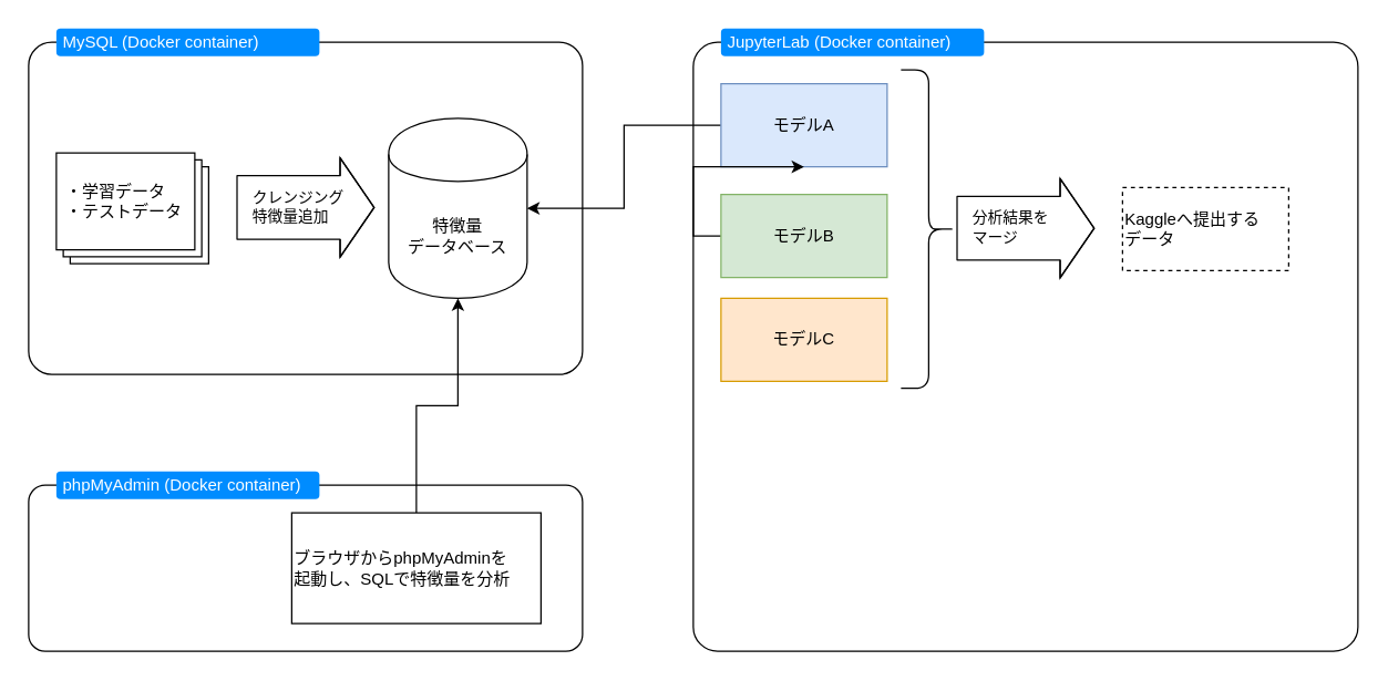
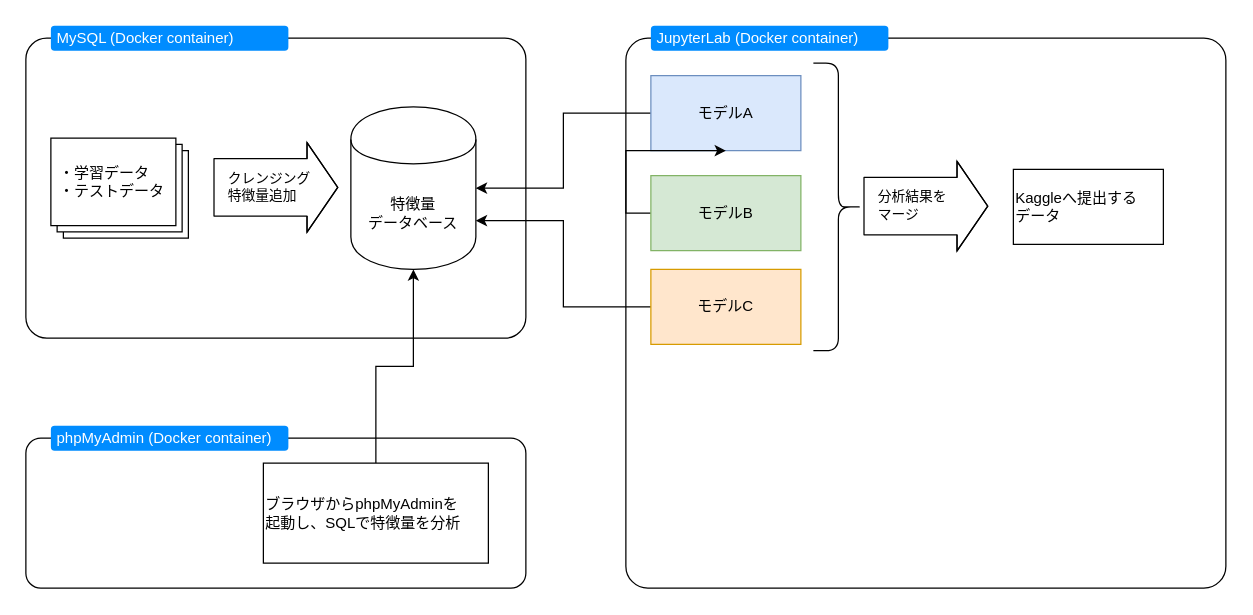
  <mxCell id="0" />
  <mxCell id="1" parent="0" />
  <mxCell id="2" value="" style="rounded=1;whiteSpace=wrap;html=1;arcSize=7;" vertex="1" parent="1"><mxGeometry x="20" y="30" width="400" height="240" as="geometry" /></mxCell>
  <mxCell id="3" value="" style="rounded=1;whiteSpace=wrap;html=1;arcSize=10;" vertex="1" parent="1"><mxGeometry x="20" y="350" width="400" height="120" as="geometry" /></mxCell>
  <mxCell id="4" value="" style="rounded=1;whiteSpace=wrap;html=1;arcSize=4;" vertex="1" parent="1"><mxGeometry x="500" y="30" width="480" height="440" as="geometry" /></mxCell>
  <mxCell id="5" value="特徴量&lt;br&gt;データベース" style="shape=cylinder;whiteSpace=wrap;html=1;boundedLbl=1;backgroundOutline=1;fillColor=#ffffff;align=center;" vertex="1" parent="1"><mxGeometry x="280" y="85" width="100" height="130" as="geometry" /></mxCell>
  <mxCell id="6" value="クレンジング&lt;br&gt;特徴量追加" style="shape=flexArrow;endArrow=classic;html=1;endWidth=24.844;endSize=7.859;width=45.882;align=left;" edge="1" parent="1"><mxGeometry x="-0.6" y="-10" width="50" height="50" relative="1" as="geometry"><mxPoint x="170" y="149.41" as="sourcePoint" /><mxPoint x="270" y="149.41" as="targetPoint" /><Array as="points"><mxPoint x="190" y="149.41" /></Array><mxPoint x="-10" y="-10" as="offset" /></mxGeometry></mxCell>
  <mxCell id="7" style="edgeStyle=orthogonalEdgeStyle;rounded=0;orthogonalLoop=1;jettySize=auto;html=1;entryX=1;entryY=0.5;entryDx=0;entryDy=0;align=left;" edge="1" parent="1" source="8" target="5"><mxGeometry relative="1" as="geometry" /></mxCell>
  <mxCell id="8" value="モデルA" style="rounded=0;whiteSpace=wrap;html=1;fillColor=#dae8fc;align=center;strokeColor=#6c8ebf;" vertex="1" parent="1"><mxGeometry x="520" y="60" width="120" height="60" as="geometry" /></mxCell>
+ <mxCell id="9" style="edgeStyle=orthogonalEdgeStyle;rounded=0;orthogonalLoop=1;jettySize=auto;html=1;entryX=1;entryY=0.7;entryDx=0;entryDy=0;align=left;" edge="1" parent="1" source="10" target="5"><mxGeometry relative="1" as="geometry" /></mxCell>
  <mxCell id="10" value="モデルC" style="rounded=0;whiteSpace=wrap;html=1;fillColor=#ffe6cc;align=center;strokeColor=#d79b00;" vertex="1" parent="1"><mxGeometry x="520" y="215" width="120" height="60" as="geometry" /></mxCell>
  <mxCell id="11" style="edgeStyle=orthogonalEdgeStyle;rounded=0;orthogonalLoop=1;jettySize=auto;html=1;exitX=0;exitY=0.5;exitDx=0;exitDy=0;align=left;" edge="1" parent="1" source="12" target="8"><mxGeometry relative="1" as="geometry" /></mxCell>
  <mxCell id="12" value="モデルB" style="rounded=0;whiteSpace=wrap;html=1;fillColor=#d5e8d4;align=center;strokeColor=#82b366;" vertex="1" parent="1"><mxGeometry x="520" y="140" width="120" height="60" as="geometry" /></mxCell>
  <mxCell id="13" value="" style="group" vertex="1" connectable="0" parent="1"><mxGeometry x="40" y="110" width="110" height="80" as="geometry" /></mxCell>
  <mxCell id="14" value="" style="verticalLabelPosition=bottom;verticalAlign=top;html=1;shape=mxgraph.basic.layered_rect;dx=10;outlineConnect=0;fillColor=#ffffff;align=center;" vertex="1" parent="13"><mxGeometry width="110" height="80" as="geometry" /></mxCell>
  <mxCell id="15" value="&lt;span style=&quot;white-space: normal;&quot;&gt;・学習データ&lt;/span&gt;&lt;br style=&quot;white-space: normal;&quot;&gt;&lt;span style=&quot;white-space: normal;&quot;&gt;・テストデータ&lt;/span&gt;" style="text;html=1;strokeColor=none;fillColor=none;align=left;verticalAlign=middle;whiteSpace=wrap;rounded=0;" vertex="1" parent="13"><mxGeometry x="5" y="10" width="90" height="50" as="geometry" /></mxCell>
  <mxCell id="16" style="edgeStyle=orthogonalEdgeStyle;rounded=0;orthogonalLoop=1;jettySize=auto;html=1;entryX=0.5;entryY=1;entryDx=0;entryDy=0;align=left;" edge="1" parent="1" source="17" target="5"><mxGeometry relative="1" as="geometry" /></mxCell>
  <mxCell id="17" value="ブラウザからphpMyAdminを&lt;br&gt;起動し、SQLで特徴量を分析" style="rounded=0;whiteSpace=wrap;html=1;fillColor=#ffffff;align=left;" vertex="1" parent="1"><mxGeometry x="210" y="370" width="180" height="80" as="geometry" /></mxCell>
  <mxCell id="18" value="&lt;span style=&quot;white-space: normal&quot;&gt;&lt;font color=&quot;#ffffff&quot;&gt;phpMyAdmin&amp;nbsp;(Docker container)&lt;/font&gt;&lt;/span&gt;" style="rounded=1;whiteSpace=wrap;html=1;fillColor=#008CFF;align=left;strokeColor=none;strokeWidth=1;spacing=5;" vertex="1" parent="1"><mxGeometry x="40" y="340" width="190" height="20" as="geometry" /></mxCell>
  <mxCell id="19" value="&lt;span style=&quot;white-space: normal&quot;&gt;MySQL (Docker container)&lt;br&gt;&lt;/span&gt;" style="rounded=1;whiteSpace=wrap;html=1;fillColor=#008CFF;align=left;strokeColor=none;strokeWidth=1;spacing=5;fontColor=#FFFFFF;" vertex="1" parent="1"><mxGeometry x="40" y="20" width="190" height="20" as="geometry" /></mxCell>
  <mxCell id="20" value="&lt;span style=&quot;white-space: normal&quot;&gt;&lt;font color=&quot;#ffffff&quot;&gt;JupyterLab (Docker container)&lt;/font&gt;&lt;/span&gt;" style="rounded=1;whiteSpace=wrap;html=1;fillColor=#008CFF;align=left;strokeColor=none;strokeWidth=1;spacing=5;" vertex="1" parent="1"><mxGeometry x="520" y="20" width="190" height="20" as="geometry" /></mxCell>
  <mxCell id="21" value="" style="shape=curlyBracket;whiteSpace=wrap;html=1;rounded=1;strokeWidth=1;fillColor=#008CFF;fontColor=#FFFFFF;align=left;rotation=-180;" vertex="1" parent="1"><mxGeometry x="650" y="50" width="40" height="230" as="geometry" /></mxCell>
  <mxCell id="22" value="Text" style="text;html=1;align=center;verticalAlign=middle;resizable=0;points=[];autosize=1;fontColor=#FFFFFF;" vertex="1" parent="1"><mxGeometry x="218" y="283" width="40" height="20" as="geometry" /></mxCell>
- <mxCell id="23" value="Kaggleへ提出する&lt;br&gt;データ" style="rounded=0;whiteSpace=wrap;html=1;strokeWidth=1;fillColor=#FFFFFF;fontColor=#000000;align=left;dashed=1;" vertex="1" parent="1"><mxGeometry x="810" y="135" width="120" height="60" as="geometry" /></mxCell>
+ <mxCell id="23" value="Kaggleへ提出する&lt;br&gt;データ" style="rounded=0;whiteSpace=wrap;html=1;strokeWidth=1;fillColor=#FFFFFF;fontColor=#000000;align=left;" vertex="1" parent="1"><mxGeometry x="810" y="135" width="120" height="60" as="geometry" /></mxCell>
  <mxCell id="24" value="分析結果を&lt;br&gt;マージ" style="shape=flexArrow;endArrow=classic;html=1;endWidth=24.844;endSize=7.859;width=45.882;align=left;" edge="1" parent="1"><mxGeometry x="-0.6" y="-10" width="50" height="50" relative="1" as="geometry"><mxPoint x="690" y="164.41" as="sourcePoint" /><mxPoint x="790" y="164.41" as="targetPoint" /><Array as="points"><mxPoint x="710" y="164.41" /></Array><mxPoint x="-10" y="-10" as="offset" /></mxGeometry></mxCell>
